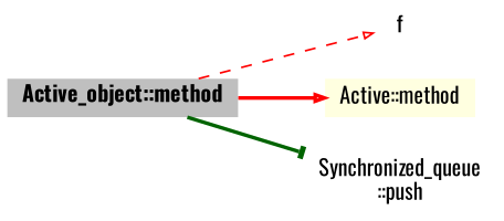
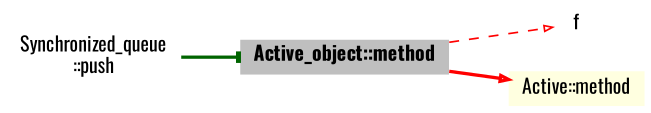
  digraph {
    fontname=Oswald
    rankdir=LR
    node [color=darkorange fillcolor=white fontname=Oswald fontsize=12 shape=plaintext style=filled]
    edge [arrowhead=onormal arrowsize=0.5 arrowtail=open color=red fontname=Oswald fontsize=15 labelfontsize=15 style=bold]
    n1 [color=black fillcolor=grey75 fontcolor=black height=0.2 label=<<b>Active_object::method</b>> width=0.4]
    n2 [height=0.2 label=f width=0.4]
    n3 [fillcolor=lightyellow height=0.2 label="Active::method" width=0.4]
    n4 [color=deeppink height=0.2 label="Synchronized_queue\l::push" width=0.4]
    n1 -> n2 [style=dashed]
    n1 -> n3
-   n1 -> n4 [arrowhead=tee color=darkgreen]
+   n4 -> n1 [arrowhead=tee color=darkgreen]
  }
